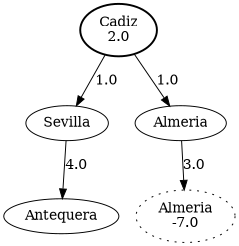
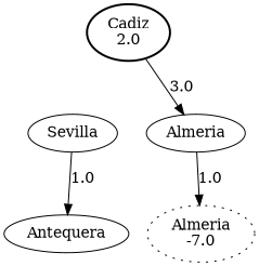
  strict digraph {
    Sevilla
    Antequera
    n3 [label="Almeria\n-7.0" style=dotted]
    n4 [label="Cadiz\n2.0" style=bold]
    n5 [label=Almeria]
-   Sevilla -> Antequera [label=4.0]
-   n4 -> Sevilla [label=1.0]
-   n4 -> n5 [label=1.0]
-   n5 -> n3 [label=3.0]
+   Sevilla -> Antequera [label=1.0]
+   n4 -> n5 [label=3.0]
+   n5 -> n3 [label=1.0]
  }
